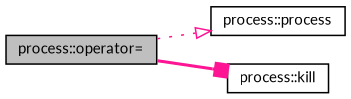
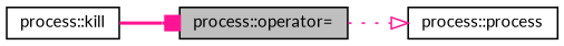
  digraph {
    fontname=Lato
    rankdir=LR
    node [color=black fillcolor=white fontname=Lato fontsize=10 shape=record style=filled]
    edge [color=deeppink fontname=Lato fontsize=10 labelfontname=Helvetica labelfontsize=10]
    n1 [fillcolor=grey75 fontcolor=black height=0.2 label="process::operator=" width=0.4]
    n2 [height=0.2 label="process::process" width=0.4]
    n3 [height=0.2 label="process::kill" width=0.4]
    n1 -> n2 [arrowhead=onormal style=dotted]
-   n1 -> n3 [arrowhead=box style=bold]
+   n3 -> n1 [arrowhead=box style=bold]
  }
